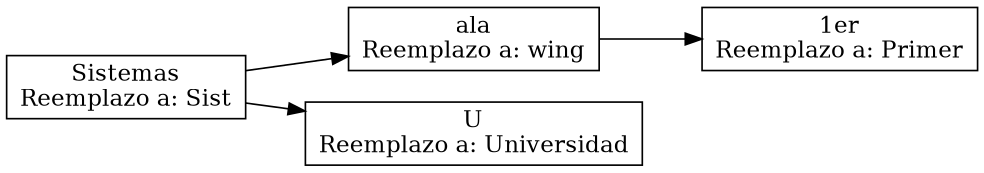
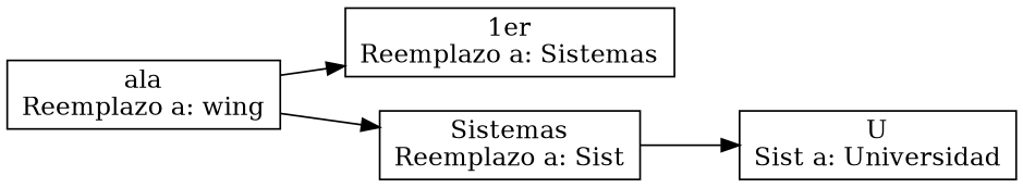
  digraph {
    rankdir=LR
    node [shape=record]
-   n1 [label="1er\nReemplazo a: Primer"]
+   n1 [label="1er\nReemplazo a: Sistemas"]
    n2 [label="ala\nReemplazo a: wing"]
    n3 [label="Sistemas\nReemplazo a: Sist"]
-   n4 [label="U\nReemplazo a: Universidad"]
+   n4 [label="U\nSist a: Universidad"]
    n2 -> n1
-   n3 -> n2
+   n2 -> n3
    n3 -> n4
  }
